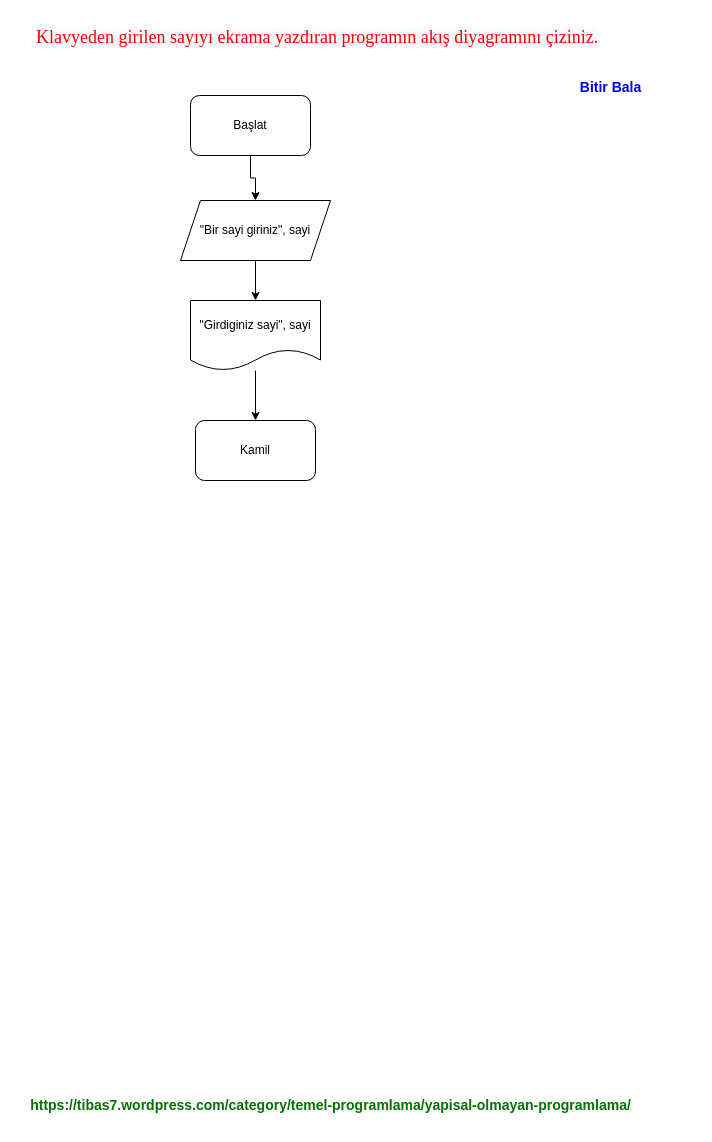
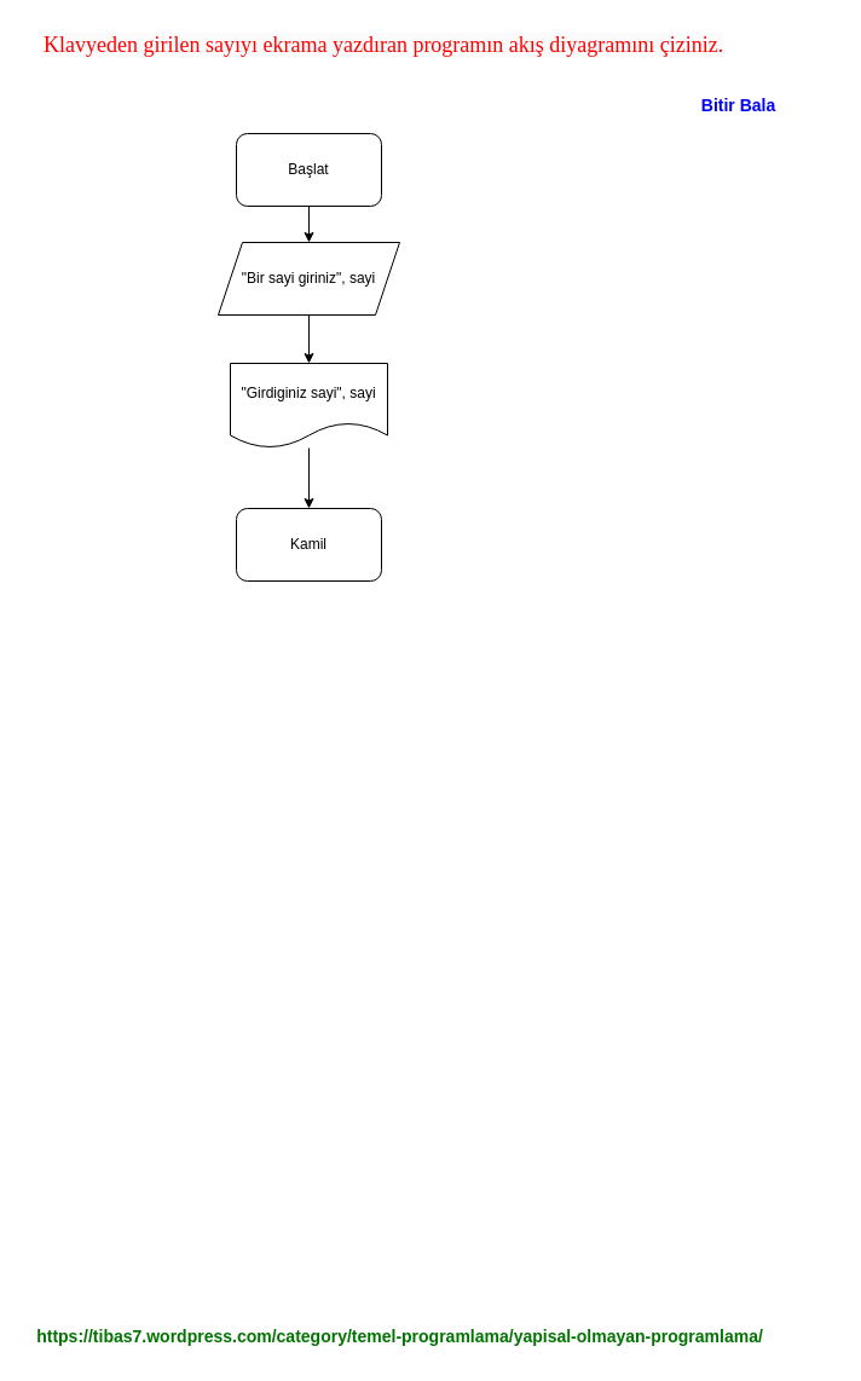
  <mxCell id="0" />
  <mxCell id="1" parent="0" />
  <mxCell id="2" style="edgeStyle=orthogonalEdgeStyle;rounded=0;orthogonalLoop=1;jettySize=auto;html=1;entryX=0.5;entryY=0;entryDx=0;entryDy=0;" parent="1" source="3" target="6" edge="1"><mxGeometry relative="1" as="geometry" /></mxCell>
- <mxCell id="3" value="Başlat" style="rounded=1;whiteSpace=wrap;html=1;" parent="1" vertex="1"><mxGeometry x="190" y="95" width="120" height="60" as="geometry" /></mxCell>
+ <mxCell id="3" value="Başlat" style="rounded=1;whiteSpace=wrap;html=1;" parent="1" vertex="1"><mxGeometry x="195" y="110" width="120" height="60" as="geometry" /></mxCell>
  <mxCell id="4" value="Kamil" style="rounded=1;whiteSpace=wrap;html=1;" parent="1" vertex="1"><mxGeometry x="195" y="420" width="120" height="60" as="geometry" /></mxCell>
  <mxCell id="5" style="edgeStyle=orthogonalEdgeStyle;rounded=0;orthogonalLoop=1;jettySize=auto;html=1;exitX=0.5;exitY=1;exitDx=0;exitDy=0;entryX=0.5;entryY=0;entryDx=0;entryDy=0;" parent="1" source="6" target="8" edge="1"><mxGeometry relative="1" as="geometry" /></mxCell>
  <mxCell id="6" value="&quot;Bir sayi giriniz&quot;, sayi" style="shape=parallelogram;perimeter=parallelogramPerimeter;whiteSpace=wrap;html=1;fixedSize=1;" parent="1" vertex="1"><mxGeometry x="180" y="200" width="150" height="60" as="geometry" /></mxCell>
  <mxCell id="7" style="edgeStyle=orthogonalEdgeStyle;rounded=0;orthogonalLoop=1;jettySize=auto;html=1;entryX=0.5;entryY=0;entryDx=0;entryDy=0;" parent="1" source="8" target="4" edge="1"><mxGeometry relative="1" as="geometry" /></mxCell>
  <mxCell id="8" value="&quot;Girdiginiz sayi&quot;, sayi" style="shape=document;whiteSpace=wrap;html=1;boundedLbl=1;" parent="1" vertex="1"><mxGeometry x="190" y="300" width="130" height="70" as="geometry" /></mxCell>
  <mxCell id="9" value="&lt;font color=&quot;#007300&quot;&gt;&lt;b&gt;https://tibas7.wordpress.com/category/temel-programlama/yapisal-olmayan-programlama/&lt;/b&gt;&lt;/font&gt;" style="text;html=1;align=center;verticalAlign=middle;resizable=0;points=[];autosize=1;strokeColor=none;fillColor=none;fontSize=14;fontColor=#0000FF;" vertex="1" parent="1"><mxGeometry x="20" y="1090" width="620" height="30" as="geometry" /></mxCell>
  <mxCell id="10" value="&lt;font style=&quot;font-size: 14px;&quot; color=&quot;#0000ff&quot;&gt;&lt;b&gt;Bitir Bala&lt;br&gt;&lt;br&gt;&lt;/b&gt;&lt;/font&gt;" style="text;html=1;align=center;verticalAlign=middle;resizable=0;points=[];autosize=1;strokeColor=none;fillColor=none;" vertex="1" parent="1"><mxGeometry x="560" y="70" width="100" height="50" as="geometry" /></mxCell>
  <mxCell id="11" value="&lt;span style=&quot;color: rgb(255, 0, 0); font-family: &amp;quot;Comic Sans MS&amp;quot;; font-size: 18px; font-style: normal; font-variant-ligatures: normal; font-variant-caps: normal; font-weight: 400; letter-spacing: normal; orphans: 2; text-align: center; text-indent: 0px; text-transform: none; widows: 2; word-spacing: 0px; -webkit-text-stroke-width: 0px; background-color: rgb(251, 251, 251); text-decoration-thickness: initial; text-decoration-style: initial; text-decoration-color: initial; float: none; display: inline !important;&quot;&gt;Klavyeden girilen sayıyı ekrama yazdıran programın akış diyagramını çiziniz.&lt;/span&gt;" style="text;whiteSpace=wrap;html=1;" vertex="1" parent="1"><mxGeometry x="34" y="20" width="656" height="40" as="geometry" /></mxCell>
